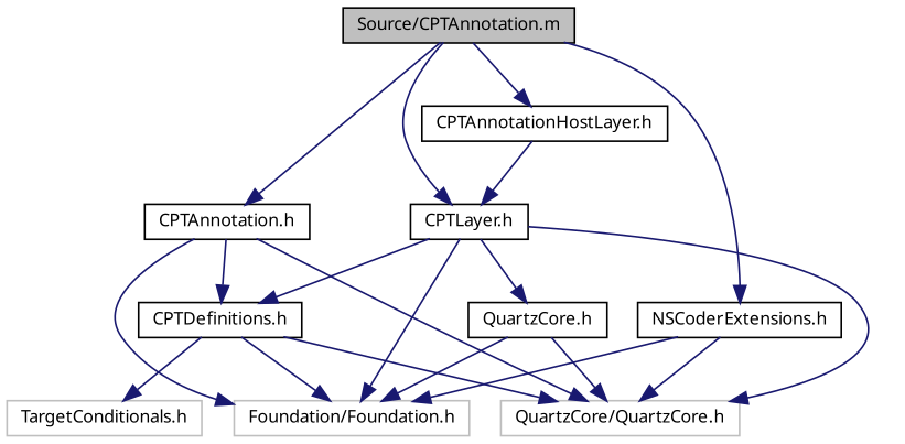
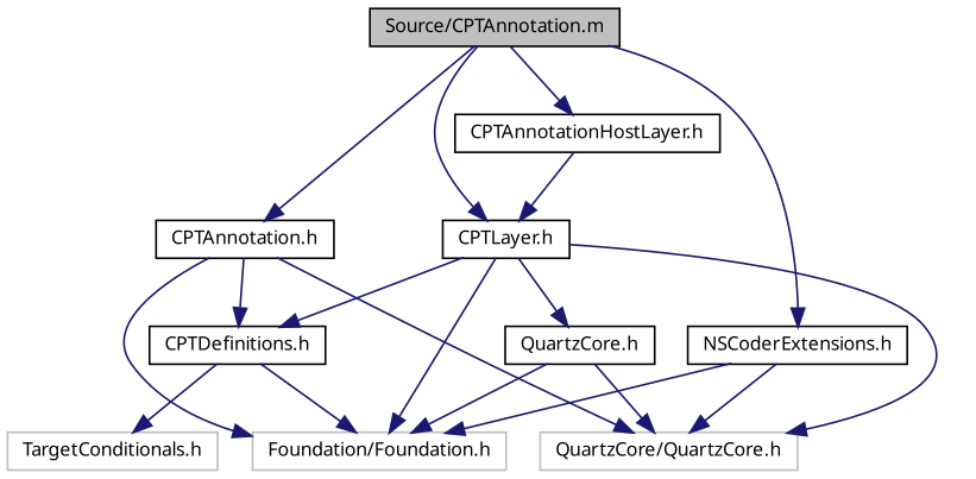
  digraph {
    node [color=black fontname="Lucinda Grande" fontsize=10 shape=record]
    edge [color=midnightblue fontname="Lucinda Grande" fontsize=10 labelfontname="Lucinda Grande" labelfontsize=10 style=solid]
    n1 [fillcolor=grey75 fontcolor=black height=0.2 label="Source/CPTAnnotation.m" style=filled width=0.4]
    n2 [height=0.2 label="CPTAnnotation.h" width=0.4]
    n3 [height=0.2 label="CPTAnnotationHostLayer.h" width=0.4]
    n4 [height=0.2 label="CPTLayer.h" width=0.4]
    n5 [height=0.2 label="NSCoderExtensions.h" width=0.4]
    n6 [height=0.2 label="CPTDefinitions.h" width=0.4]
    n7 [color=grey75 height=0.2 label="QuartzCore/QuartzCore.h" width=0.4]
    n8 [color=grey75 height=0.2 label="Foundation/Foundation.h" width=0.4]
    n9 [height=0.2 label="QuartzCore.h" width=0.4]
    n10 [color=grey75 height=0.2 label="TargetConditionals.h" width=0.4]
    n1 -> n2
    n1 -> n3
    n1 -> n4
    n1 -> n5
    n2 -> n6
    n2 -> n7
    n2 -> n8
    n3 -> n4
    n4 -> n6
    n4 -> n7
    n4 -> n8
    n4 -> n9
    n5 -> n7
    n5 -> n8
-   n6 -> n7
    n6 -> n8
    n6 -> n10
    n9 -> n7
    n9 -> n8
  }
